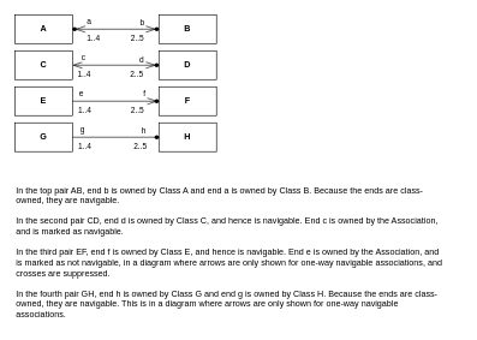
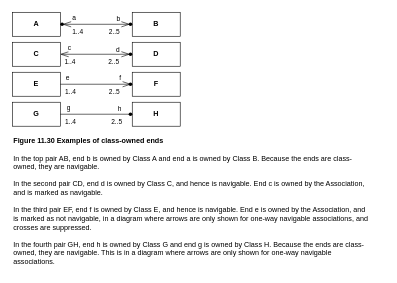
  <mxCell id="0" />
  <mxCell id="1" parent="0" />
  <mxCell id="2" style="edgeStyle=orthogonalEdgeStyle;rounded=0;orthogonalLoop=1;jettySize=auto;html=1;startArrow=openThin;startFill=0;endArrow=openThin;endFill=0;endSize=12;startSize=12;targetPerimeterSpacing=4;sourcePerimeterSpacing=4;jumpSize=6;jumpStyle=none;" edge="1" parent="1" source="7" target="11"><mxGeometry relative="1" as="geometry" /></mxCell>
  <mxCell id="3" value="a" style="edgeLabel;html=1;align=center;verticalAlign=middle;resizable=0;points=[];" vertex="1" connectable="0" parent="2"><mxGeometry x="-0.8" y="1" relative="1" as="geometry"><mxPoint x="7" y="-11" as="offset" /></mxGeometry></mxCell>
  <mxCell id="4" value="b" style="edgeLabel;html=1;align=center;verticalAlign=middle;resizable=0;points=[];" vertex="1" connectable="0" parent="2"><mxGeometry x="0.6" y="-1" relative="1" as="geometry"><mxPoint x="2" y="-11" as="offset" /></mxGeometry></mxCell>
  <mxCell id="5" value="1..4" style="edgeLabel;html=1;align=center;verticalAlign=middle;resizable=0;points=[];" vertex="1" connectable="0" parent="2"><mxGeometry x="-0.733" y="-1" relative="1" as="geometry"><mxPoint x="9" y="10" as="offset" /></mxGeometry></mxCell>
  <mxCell id="6" value="2..5" style="edgeLabel;html=1;align=center;verticalAlign=middle;resizable=0;points=[];" vertex="1" connectable="0" parent="2"><mxGeometry x="0.617" relative="1" as="geometry"><mxPoint x="-6" y="11" as="offset" /></mxGeometry></mxCell>
  <mxCell id="7" value="A" style="whiteSpace=wrap;html=1;fontStyle=1" vertex="1" parent="1"><mxGeometry x="20" y="20" width="80" height="40" as="geometry" /></mxCell>
  <mxCell id="8" value="C" style="whiteSpace=wrap;html=1;fontStyle=1" vertex="1" parent="1"><mxGeometry x="20" y="70" width="80" height="40" as="geometry" /></mxCell>
  <mxCell id="9" value="E" style="whiteSpace=wrap;html=1;fontStyle=1" vertex="1" parent="1"><mxGeometry x="20" y="120" width="80" height="40" as="geometry" /></mxCell>
  <mxCell id="10" value="G" style="whiteSpace=wrap;html=1;fontStyle=1" vertex="1" parent="1"><mxGeometry x="20" y="170" width="80" height="40" as="geometry" /></mxCell>
  <mxCell id="11" value="B" style="whiteSpace=wrap;html=1;fontStyle=1" vertex="1" parent="1"><mxGeometry x="220" y="20" width="80" height="40" as="geometry" /></mxCell>
  <mxCell id="12" value="D" style="whiteSpace=wrap;html=1;fontStyle=1" vertex="1" parent="1"><mxGeometry x="220" y="70" width="80" height="40" as="geometry" /></mxCell>
  <mxCell id="13" value="F" style="whiteSpace=wrap;html=1;fontStyle=1" vertex="1" parent="1"><mxGeometry x="220" y="120" width="80" height="40" as="geometry" /></mxCell>
  <mxCell id="14" value="H" style="whiteSpace=wrap;html=1;fontStyle=1" vertex="1" parent="1"><mxGeometry x="220" y="170" width="80" height="40" as="geometry" /></mxCell>
  <mxCell id="15" style="edgeStyle=orthogonalEdgeStyle;rounded=0;orthogonalLoop=1;jettySize=auto;html=1;endArrow=openThin;endFill=0;startArrow=openThin;startFill=0;targetPerimeterSpacing=4;endSize=12;startSize=12;" edge="1" parent="1" source="8" target="12"><mxGeometry relative="1" as="geometry"><mxPoint x="101" y="90" as="sourcePoint" /><mxPoint x="221" y="90" as="targetPoint" /></mxGeometry></mxCell>
  <mxCell id="16" value="c" style="edgeLabel;html=1;align=center;verticalAlign=middle;resizable=0;points=[];" vertex="1" connectable="0" parent="15"><mxGeometry x="-0.8" y="1" relative="1" as="geometry"><mxPoint x="2" y="-11" as="offset" /></mxGeometry></mxCell>
  <mxCell id="17" value="d" style="edgeLabel;html=1;align=center;verticalAlign=middle;resizable=0;points=[];" vertex="1" connectable="0" parent="15"><mxGeometry x="0.6" y="-1" relative="1" as="geometry"><mxPoint x="2" y="-10" as="offset" /></mxGeometry></mxCell>
  <mxCell id="18" value="1..4" style="edgeLabel;html=1;align=center;verticalAlign=middle;resizable=0;points=[];" vertex="1" connectable="0" parent="15"><mxGeometry x="-0.733" y="-1" relative="1" as="geometry"><mxPoint y="10" as="offset" /></mxGeometry></mxCell>
  <mxCell id="19" value="2..5" style="edgeLabel;html=1;align=center;verticalAlign=middle;resizable=0;points=[];" vertex="1" connectable="0" parent="15"><mxGeometry x="0.617" relative="1" as="geometry"><mxPoint x="-6" y="11" as="offset" /></mxGeometry></mxCell>
  <mxCell id="20" style="edgeStyle=orthogonalEdgeStyle;rounded=0;orthogonalLoop=1;jettySize=auto;html=1;endArrow=openThin;endFill=0;endSize=12;targetPerimeterSpacing=2;" edge="1" parent="1" source="9" target="13"><mxGeometry relative="1" as="geometry"><mxPoint x="101" y="140" as="sourcePoint" /><mxPoint x="221" y="140" as="targetPoint" /></mxGeometry></mxCell>
  <mxCell id="21" value="e" style="edgeLabel;html=1;align=center;verticalAlign=middle;resizable=0;points=[];" vertex="1" connectable="0" parent="20"><mxGeometry x="-0.8" y="1" relative="1" as="geometry"><mxPoint x="-1" y="-11" as="offset" /></mxGeometry></mxCell>
  <mxCell id="22" value="f" style="edgeLabel;html=1;align=center;verticalAlign=middle;resizable=0;points=[];" vertex="1" connectable="0" parent="20"><mxGeometry x="0.6" y="-1" relative="1" as="geometry"><mxPoint x="5" y="-13" as="offset" /></mxGeometry></mxCell>
  <mxCell id="23" value="1..4" style="edgeLabel;html=1;align=center;verticalAlign=middle;resizable=0;points=[];" vertex="1" connectable="0" parent="20"><mxGeometry x="-0.733" y="-1" relative="1" as="geometry"><mxPoint y="10" as="offset" /></mxGeometry></mxCell>
  <mxCell id="24" value="2..5" style="edgeLabel;html=1;align=center;verticalAlign=middle;resizable=0;points=[];" vertex="1" connectable="0" parent="20"><mxGeometry x="0.617" relative="1" as="geometry"><mxPoint x="-6" y="11" as="offset" /></mxGeometry></mxCell>
  <mxCell id="25" style="edgeStyle=orthogonalEdgeStyle;rounded=0;orthogonalLoop=1;jettySize=auto;html=1;startArrow=none;startFill=0;endArrow=none;endFill=0;endSize=12;startSize=0;" edge="1" parent="1" source="10" target="14"><mxGeometry relative="1" as="geometry"><mxPoint x="100" y="189" as="sourcePoint" /><mxPoint x="220" y="189" as="targetPoint" /></mxGeometry></mxCell>
  <mxCell id="26" value="g" style="edgeLabel;html=1;align=center;verticalAlign=middle;resizable=0;points=[];" vertex="1" connectable="0" parent="25"><mxGeometry x="-0.8" y="1" relative="1" as="geometry"><mxPoint x="1" y="-11" as="offset" /></mxGeometry></mxCell>
  <mxCell id="27" value="h" style="edgeLabel;html=1;align=center;verticalAlign=middle;resizable=0;points=[];" vertex="1" connectable="0" parent="25"><mxGeometry x="0.6" y="-1" relative="1" as="geometry"><mxPoint x="2" y="-11" as="offset" /></mxGeometry></mxCell>
  <mxCell id="28" value="1..4" style="edgeLabel;html=1;align=center;verticalAlign=middle;resizable=0;points=[];" vertex="1" connectable="0" parent="25"><mxGeometry x="-0.733" y="-1" relative="1" as="geometry"><mxPoint y="10" as="offset" /></mxGeometry></mxCell>
  <mxCell id="29" value="2..5" style="edgeLabel;html=1;align=center;verticalAlign=middle;resizable=0;points=[];" vertex="1" connectable="0" parent="25"><mxGeometry x="0.617" relative="1" as="geometry"><mxPoint x="-4" y="11" as="offset" /></mxGeometry></mxCell>
+ <mxCell id="30" value="&lt;b&gt;Figure 11.30 Examples of class-owned ends&lt;/b&gt;" style="text;html=1;align=left;verticalAlign=middle;resizable=0;points=[];autosize=1;strokeColor=none;fillColor=none;" vertex="1" parent="1"><mxGeometry x="20" y="220" width="270" height="30" as="geometry" /></mxCell>
  <mxCell id="31" value="" style="shape=waypoint;sketch=0;size=6;pointerEvents=1;points=[];fillColor=none;resizable=0;rotatable=0;perimeter=centerPerimeter;snapToPoint=1;" vertex="1" parent="1"><mxGeometry x="93" y="30" width="20" height="20" as="geometry" /></mxCell>
  <mxCell id="32" value="" style="shape=waypoint;sketch=0;size=6;pointerEvents=1;points=[];fillColor=none;resizable=0;rotatable=0;perimeter=centerPerimeter;snapToPoint=1;" vertex="1" parent="1"><mxGeometry x="207" y="30" width="20" height="20" as="geometry" /></mxCell>
  <mxCell id="33" value="" style="shape=waypoint;sketch=0;size=6;pointerEvents=1;points=[];fillColor=none;resizable=0;rotatable=0;perimeter=centerPerimeter;snapToPoint=1;" vertex="1" parent="1"><mxGeometry x="207" y="80" width="20" height="20" as="geometry" /></mxCell>
  <mxCell id="34" value="" style="shape=waypoint;sketch=0;size=6;pointerEvents=1;points=[];fillColor=none;resizable=0;rotatable=0;perimeter=centerPerimeter;snapToPoint=1;" vertex="1" parent="1"><mxGeometry x="207" y="130" width="20" height="20" as="geometry" /></mxCell>
  <mxCell id="35" value="" style="shape=waypoint;sketch=0;size=6;pointerEvents=1;points=[];fillColor=none;resizable=0;rotatable=0;perimeter=centerPerimeter;snapToPoint=1;" vertex="1" parent="1"><mxGeometry x="207" y="180" width="20" height="20" as="geometry" /></mxCell>
  <mxCell id="36" value="&lt;div&gt;In the top pair AB, end b is owned by Class A and end a is owned by Class B. Because the ends are class-&lt;/div&gt;&lt;div&gt;owned, they are navigable.&lt;/div&gt;&lt;div&gt;&lt;br&gt;&lt;/div&gt;&lt;div&gt;In the second pair CD, end d is owned by Class C, and hence is navigable. End c is owned by the Association,&lt;/div&gt;&lt;div&gt;and is marked as navigable.&lt;/div&gt;&lt;div&gt;&lt;br&gt;&lt;/div&gt;&lt;div&gt;In the third pair EF, end f is owned by Class E, and hence is navigable. End e is owned by the Association, and&lt;/div&gt;&lt;div&gt;is marked as not navigable, in a diagram where arrows are only shown for one-way navigable associations, and&lt;/div&gt;&lt;div&gt;crosses are suppressed.&lt;/div&gt;&lt;div&gt;&lt;br&gt;&lt;/div&gt;&lt;div&gt;In the fourth pair GH, end h is owned by Class G and end g is owned by Class H. Because the ends are class-&lt;/div&gt;&lt;div&gt;owned, they are navigable. This is in a diagram where arrows are only shown for one-way navigable&lt;/div&gt;&lt;div style=&quot;&quot;&gt;associations.&lt;/div&gt;" style="text;html=1;align=left;verticalAlign=middle;resizable=0;points=[];autosize=1;strokeColor=none;fillColor=none;" vertex="1" parent="1"><mxGeometry x="20" y="250" width="620" height="200" as="geometry" /></mxCell>
